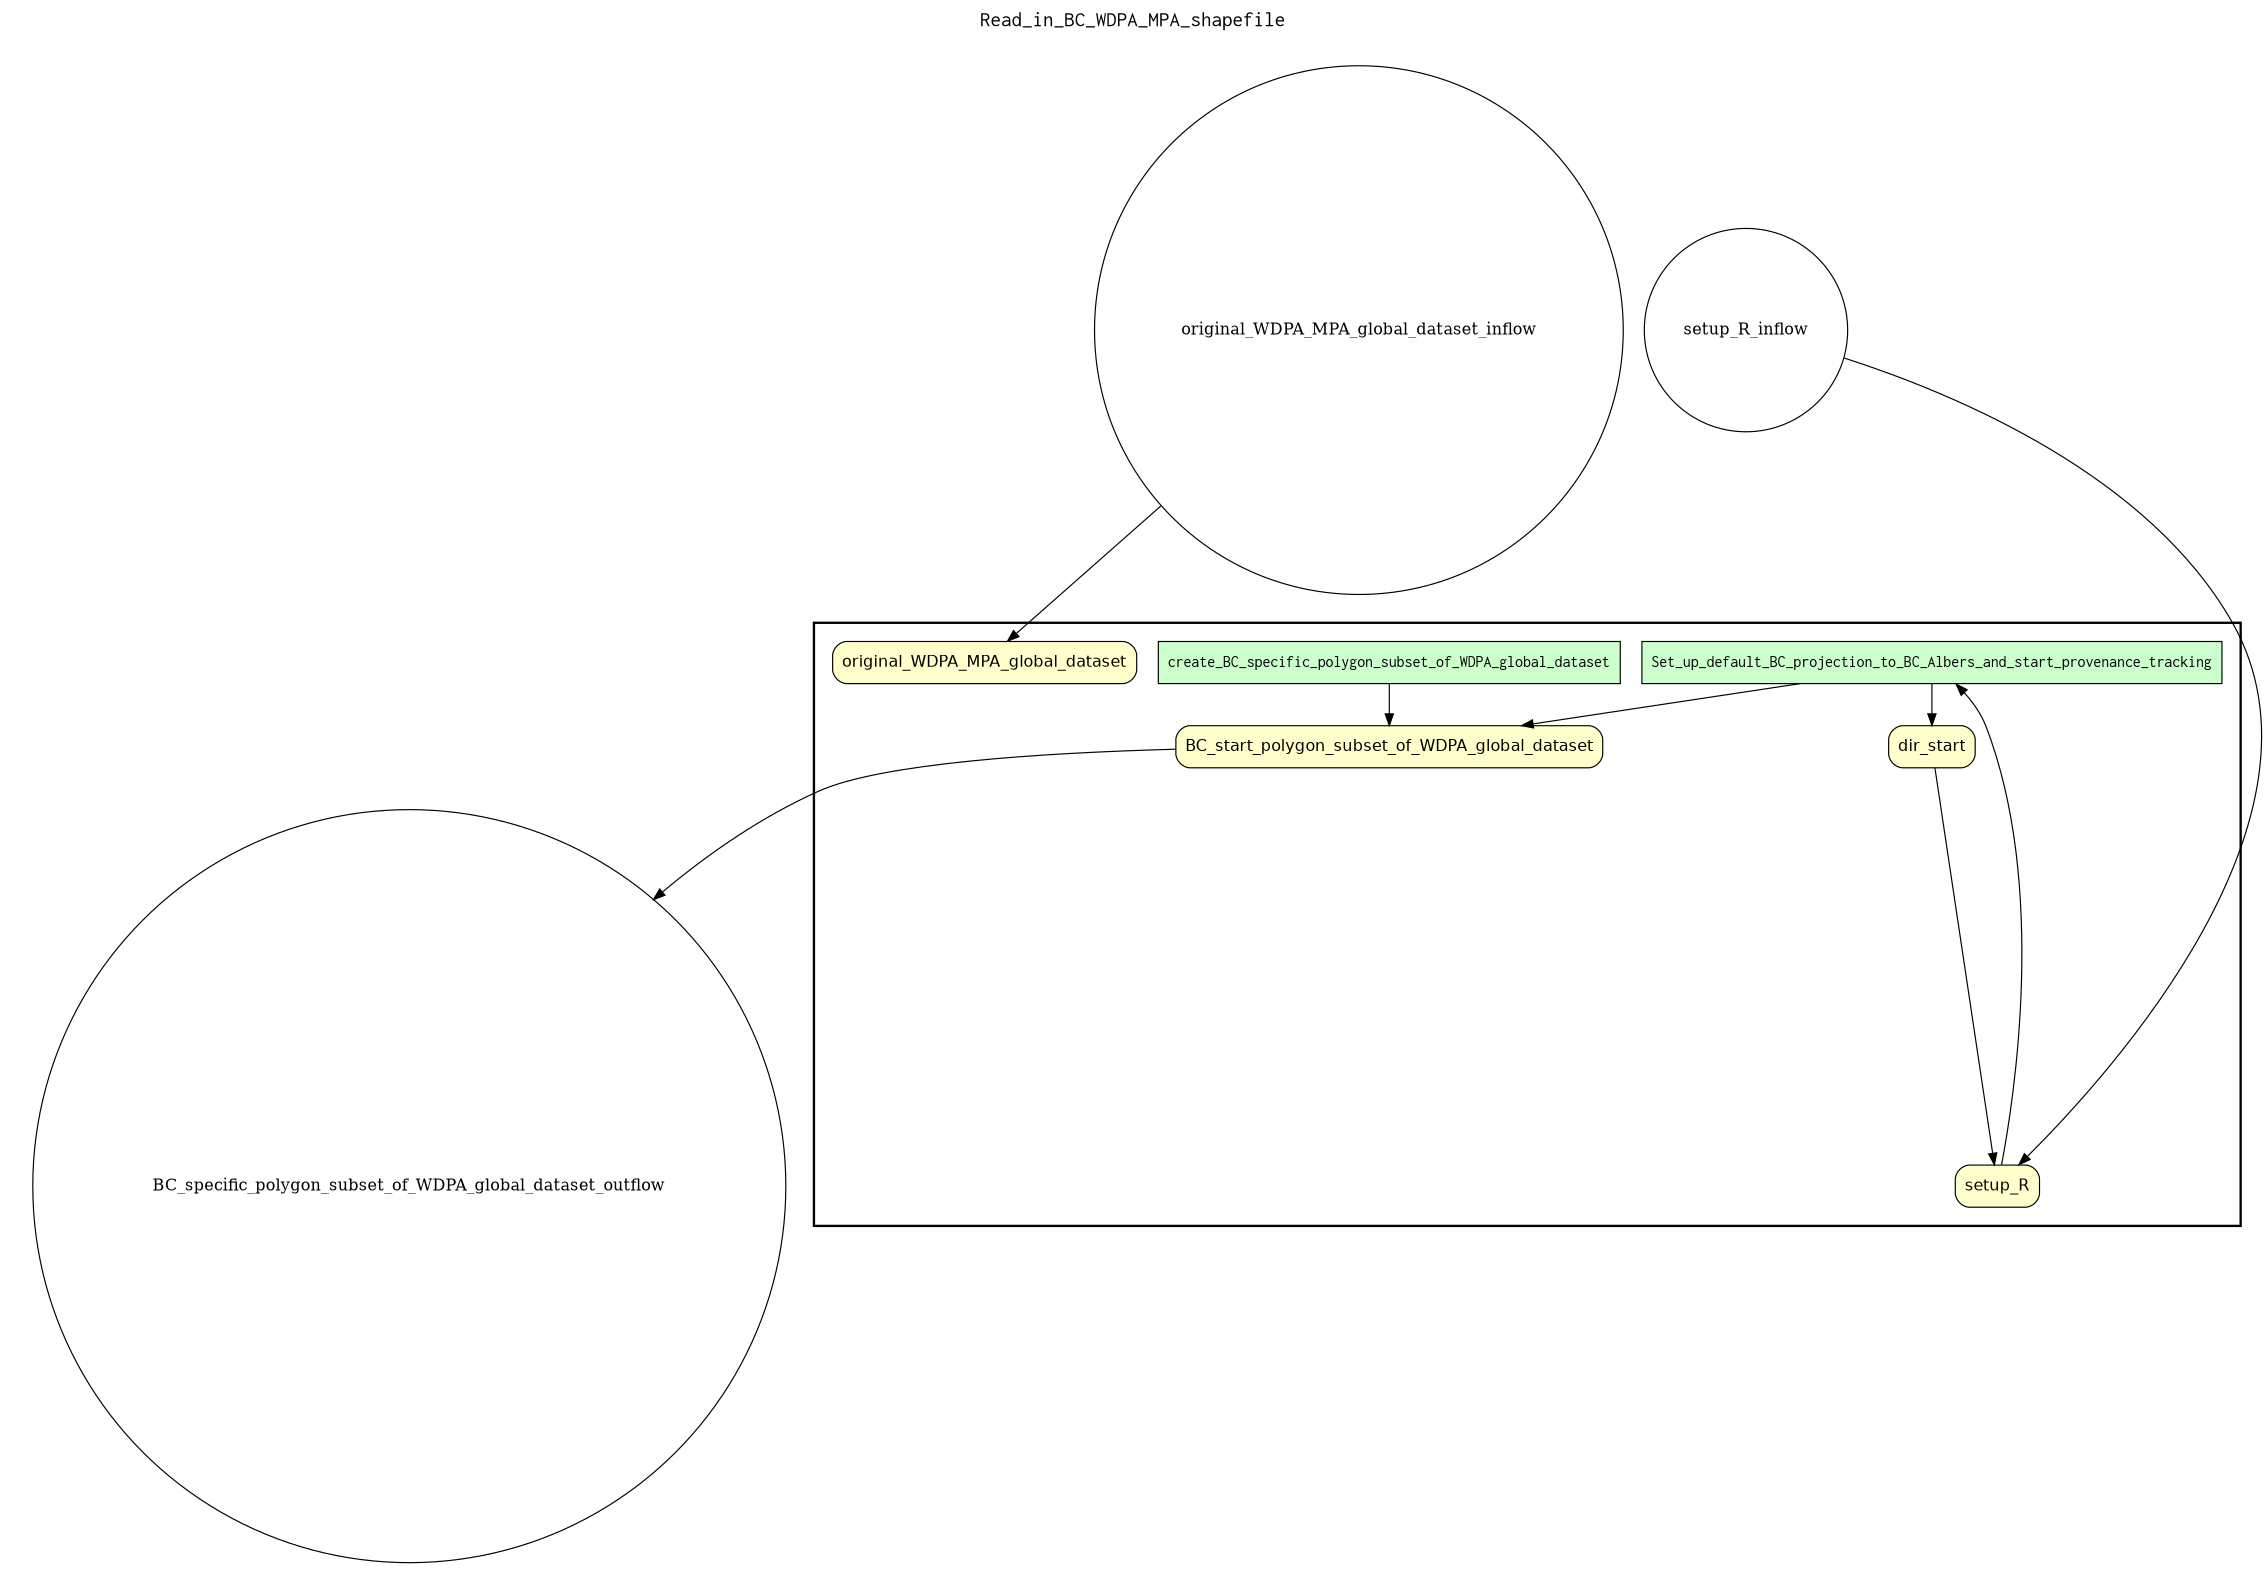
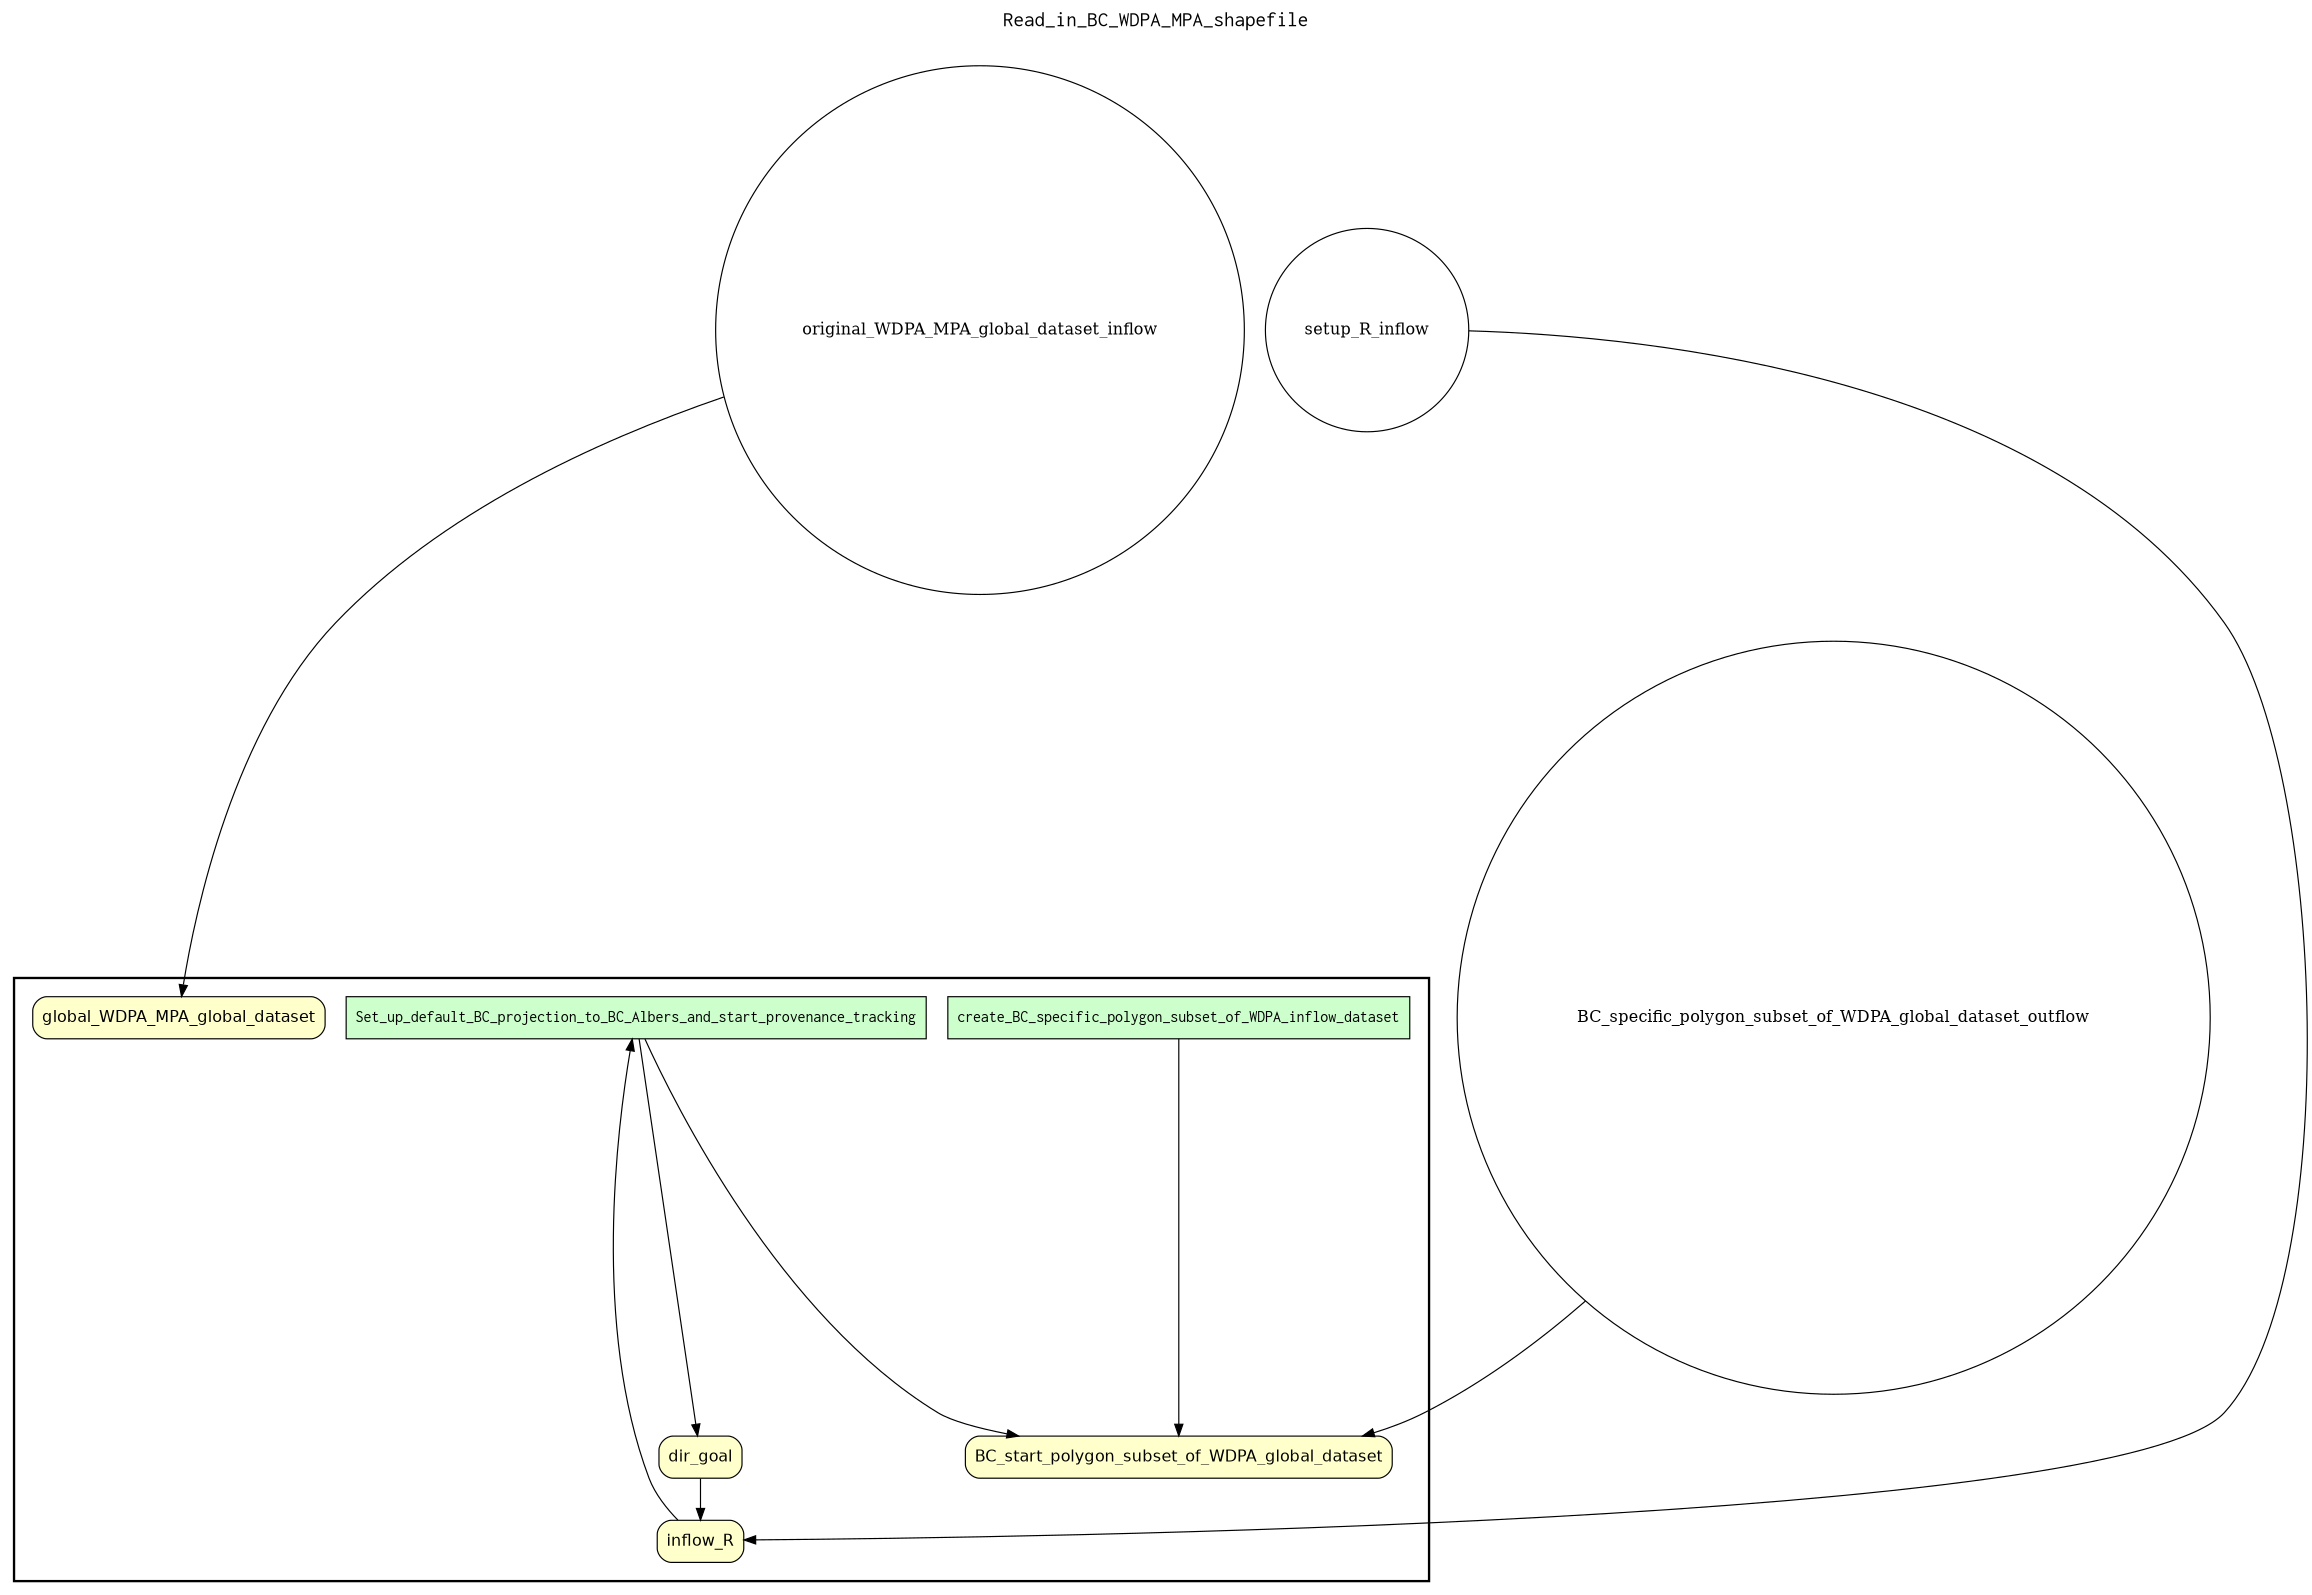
  digraph {
    fontname=Courier
    fontsize=18
    label=Read_in_BC_WDPA_MPA_shapefile
    labelloc=t
    rankdir=TB
    node [fillcolor="#FFFFCC" fontname=Helvetica peripheries=1 shape=box style="rounded,filled"]
    Set_up_default_BC_projection_to_BC_Albers_and_start_provenance_tracking [fillcolor="#CCFFCC" fontname=Courier style=filled]
-   create_BC_specific_polygon_subset_of_WDPA_global_dataset [fillcolor="#CCFFCC" fontname=Courier style=filled]
-   original_WDPA_MPA_global_dataset
+   create_BC_specific_polygon_subset_of_WDPA_global_dataset [fillcolor="#CCFFCC" fontname=Courier style=filled label=create_BC_specific_polygon_subset_of_WDPA_inflow_dataset]
+   original_WDPA_MPA_global_dataset [label=global_WDPA_MPA_global_dataset]
    n4 [label=BC_start_polygon_subset_of_WDPA_global_dataset]
-   dir_goal [label=dir_start]
-   setup_R
+   dir_goal
+   setup_R [label=inflow_R]
    setup_R_inflow [fillcolor="#FFFFFF" shape=circle width=0.2 fontname="" style=""]
    original_WDPA_MPA_global_dataset_inflow [fillcolor="#FFFFFF" shape=circle width=0.2 fontname="" style=""]
    BC_specific_polygon_subset_of_WDPA_global_dataset_outflow [fillcolor="#FFFFFF" shape=circle width=0.2 fontname="" style=""]
    subgraph cluster_1 {
      color=black
      label=""
      penwidth=2
      subgraph cluster_2 {
        color=white
        label=""
        penwidth=2
        Set_up_default_BC_projection_to_BC_Albers_and_start_provenance_tracking
        create_BC_specific_polygon_subset_of_WDPA_global_dataset
        original_WDPA_MPA_global_dataset
        n4
        dir_goal
        setup_R
      }
    }
    subgraph cluster_3 {
      color=white
      label=""
      penwidth=2
      subgraph cluster_4 {
        color=white
        label=""
        penwidth=2
        setup_R_inflow
        original_WDPA_MPA_global_dataset_inflow
      }
    }
    subgraph cluster_5 {
      color=white
      label=""
      penwidth=2
      subgraph cluster_6 {
        color=white
        label=""
        penwidth=2
        BC_specific_polygon_subset_of_WDPA_global_dataset_outflow
      }
    }
    Set_up_default_BC_projection_to_BC_Albers_and_start_provenance_tracking -> n4
    Set_up_default_BC_projection_to_BC_Albers_and_start_provenance_tracking -> dir_goal
    create_BC_specific_polygon_subset_of_WDPA_global_dataset -> n4
-   n4 -> BC_specific_polygon_subset_of_WDPA_global_dataset_outflow
+   BC_specific_polygon_subset_of_WDPA_global_dataset_outflow -> n4
    dir_goal -> setup_R
    setup_R -> Set_up_default_BC_projection_to_BC_Albers_and_start_provenance_tracking
    setup_R_inflow -> setup_R
    original_WDPA_MPA_global_dataset_inflow -> original_WDPA_MPA_global_dataset
  }
